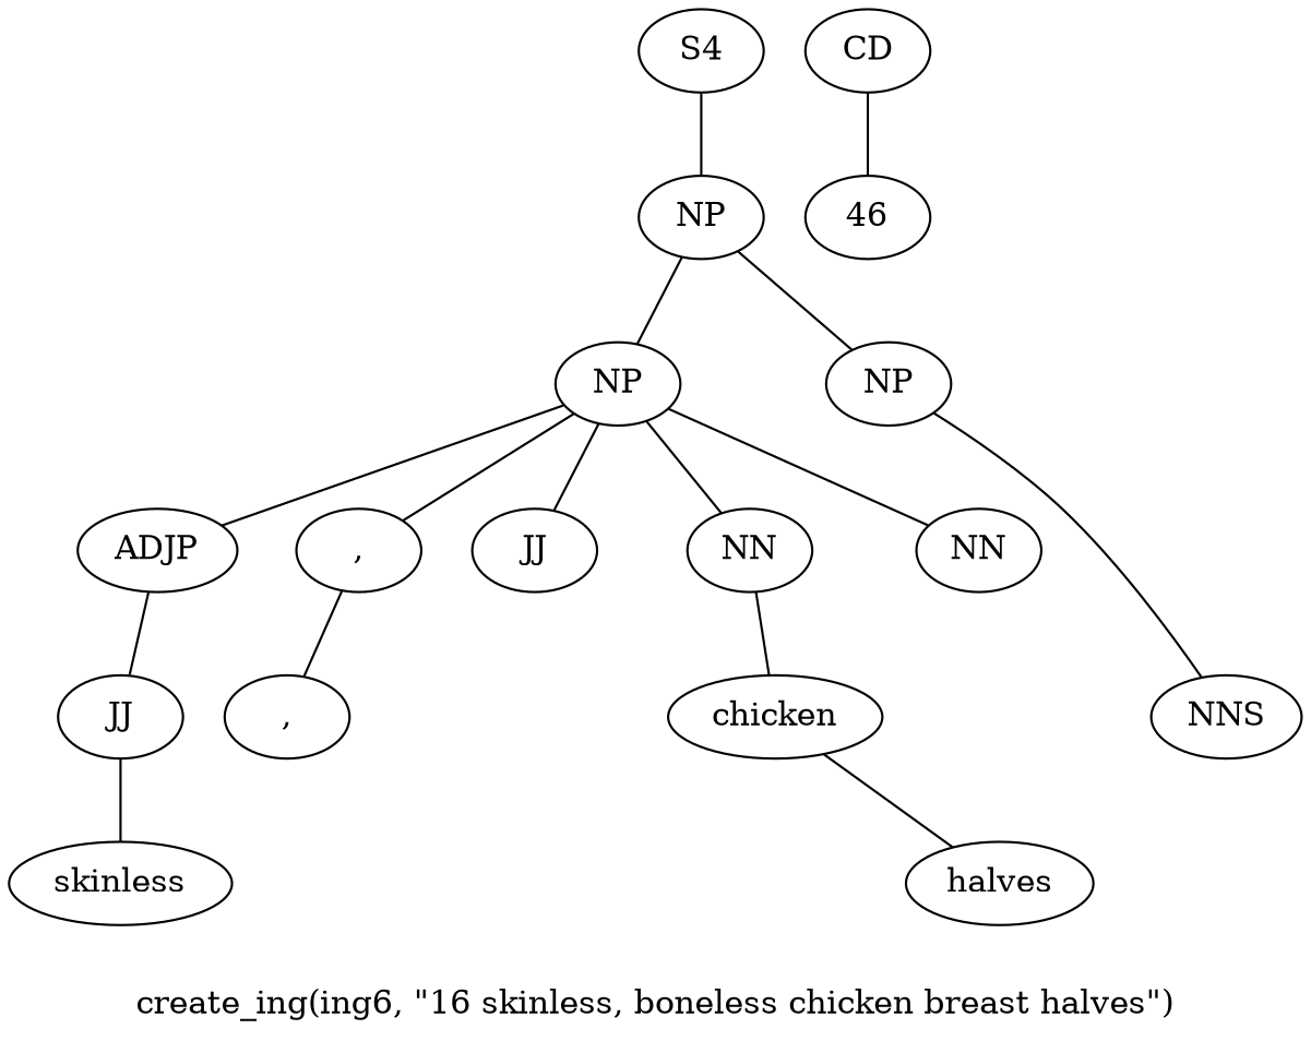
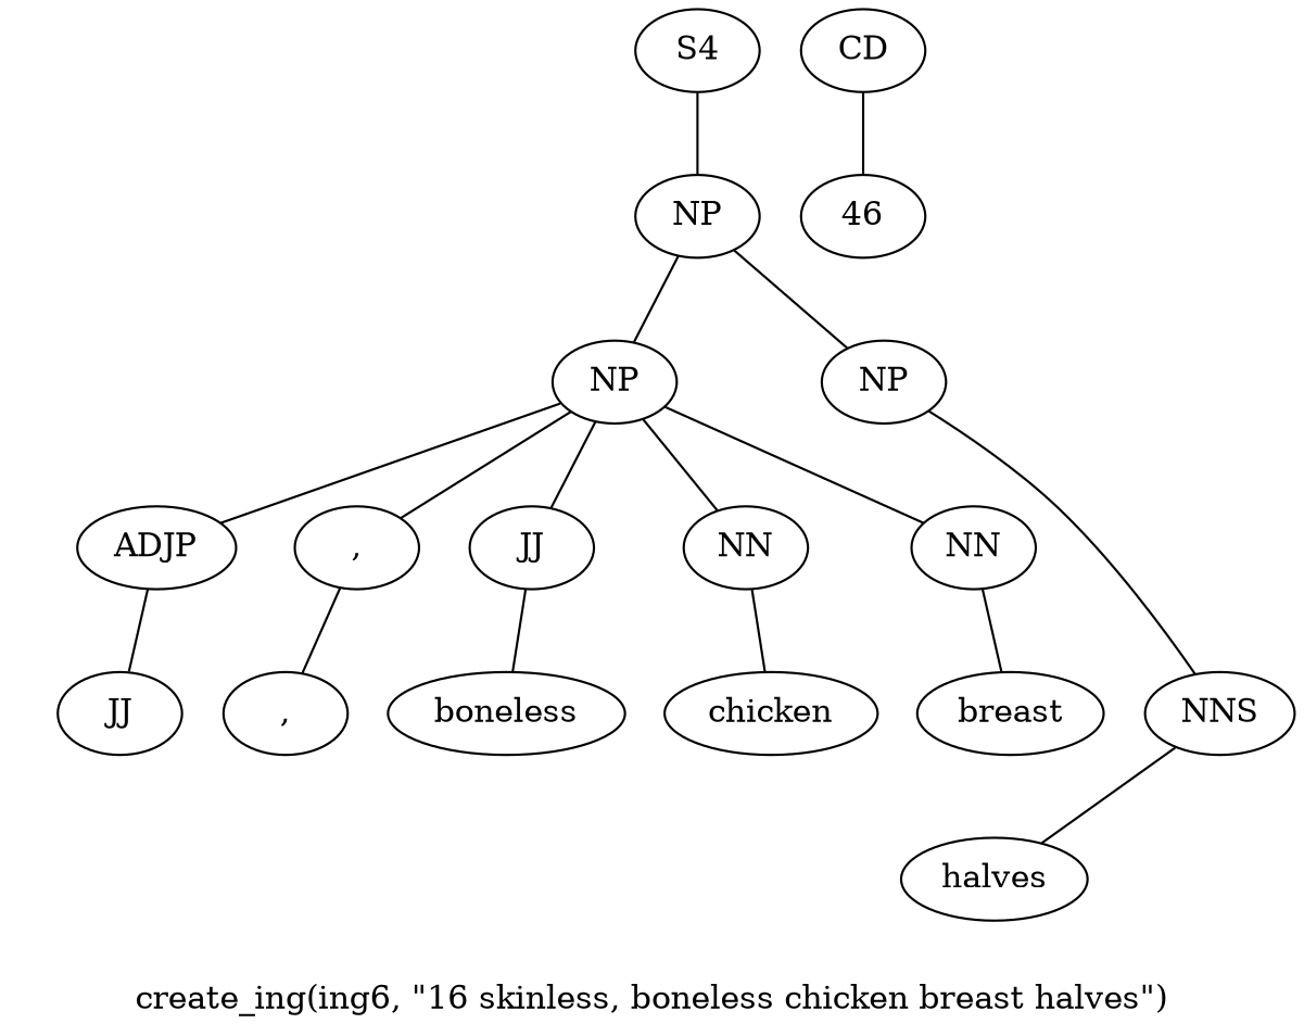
  graph {
    label="create_ing(ing6, \"16 skinless, boneless chicken breast halves\")"
    n1 [label=S4]
    n2 [label=NP]
    n3 [label=NP]
    n4 [label=NP]
    n5 [label=ADJP]
    n6 [label=","]
    n7 [label=JJ]
    n8 [label=NN]
    n9 [label=NN]
    n10 [label=NNS]
    n11 [label=JJ]
    n12 [label=","]
+   n13 [label=boneless]
    n14 [label=chicken]
+   n15 [label=breast]
    n16 [label=CD]
    n17 [label=46]
-   n18 [label=skinless]
    n19 [label=halves]
    n1 -- n2
    n2 -- n3
    n2 -- n4
    n3 -- n5
    n3 -- n6
    n3 -- n7
    n3 -- n8
    n3 -- n9
    n4 -- n10
    n5 -- n11
    n6 -- n12
+   n7 -- n13
    n8 -- n14
-   n14 -- n19
-   n11 -- n18
+   n9 -- n15
+   n10 -- n19
    n16 -- n17
  }
